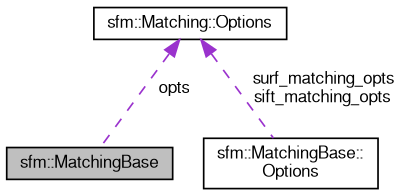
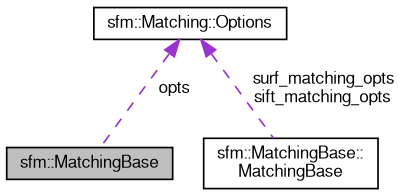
  digraph {
    node [color=black fillcolor=white fontname=FreeSans fontsize=10 shape=record style=filled]
    edge [color=darkorchid3 dir=back fontname=FreeSans fontsize=10 labelfontname=FreeSans labelfontsize=10 style=dashed]
    n1 [fillcolor=grey75 fontcolor=black height=0.2 label="sfm::MatchingBase" width=0.4]
-   n2 [height=0.2 label="sfm::MatchingBase::\lOptions" width=0.4]
+   n2 [height=0.2 label="sfm::MatchingBase::\lMatchingBase" width=0.4]
    n3 [height=0.2 label="sfm::Matching::Options" width=0.4]
    n3 -> n1 [label=" opts"]
    n3 -> n2 [label=" surf_matching_opts\nsift_matching_opts"]
  }
